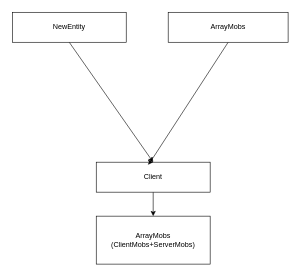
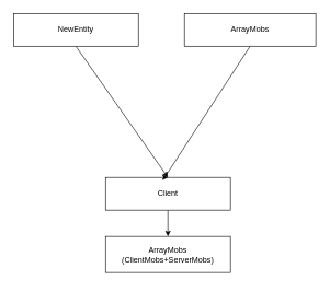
  <mxCell id="0" />
  <mxCell id="1" parent="0" />
  <mxCell id="2" style="edgeStyle=none;html=1;exitX=0.5;exitY=1;exitDx=0;exitDy=0;entryX=0.5;entryY=0;entryDx=0;entryDy=0;" edge="1" parent="1" source="3" target="5"><mxGeometry relative="1" as="geometry" /></mxCell>
  <mxCell id="3" value="NewEntity" style="whiteSpace=wrap;html=1;" vertex="1" parent="1"><mxGeometry x="20" y="20" width="190" height="50" as="geometry" /></mxCell>
  <mxCell id="4" style="edgeStyle=none;html=1;exitX=0.5;exitY=1;exitDx=0;exitDy=0;entryX=0.5;entryY=0;entryDx=0;entryDy=0;" edge="1" parent="1" source="5" target="8"><mxGeometry relative="1" as="geometry" /></mxCell>
  <mxCell id="5" value="Client&lt;br&gt;" style="whiteSpace=wrap;html=1;" vertex="1" parent="1"><mxGeometry x="160" y="270" width="190" height="50" as="geometry" /></mxCell>
  <mxCell id="6" style="edgeStyle=none;html=1;exitX=0.5;exitY=1;exitDx=0;exitDy=0;entryX=0.5;entryY=0;entryDx=0;entryDy=0;" edge="1" parent="1" source="7" target="5"><mxGeometry relative="1" as="geometry"><mxPoint x="270" y="260" as="targetPoint" /><Array as="points"><mxPoint x="250" y="270" /></Array></mxGeometry></mxCell>
  <mxCell id="7" value="ArrayMobs" style="whiteSpace=wrap;html=1;" vertex="1" parent="1"><mxGeometry x="280" y="20" width="200" height="50" as="geometry" /></mxCell>
- <mxCell id="8" value="ArrayMobs&lt;br&gt;(ClientMobs+ServerMobs)" style="whiteSpace=wrap;html=1;" vertex="1" parent="1"><mxGeometry x="160" y="360" width="190" height="80" as="geometry" /></mxCell>
+ <mxCell id="8" value="ArrayMobs&lt;br&gt;(ClientMobs+ServerMobs)" style="whiteSpace=wrap;html=1;" vertex="1" parent="1"><mxGeometry x="160" y="360" width="190" height="55" as="geometry" /></mxCell>
